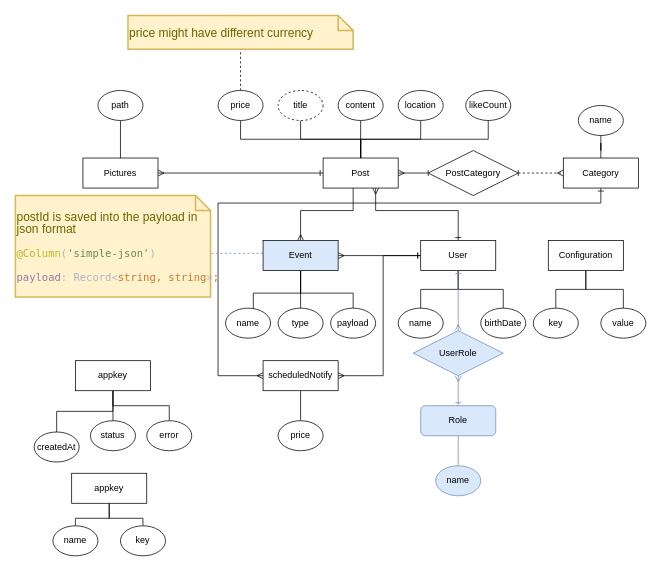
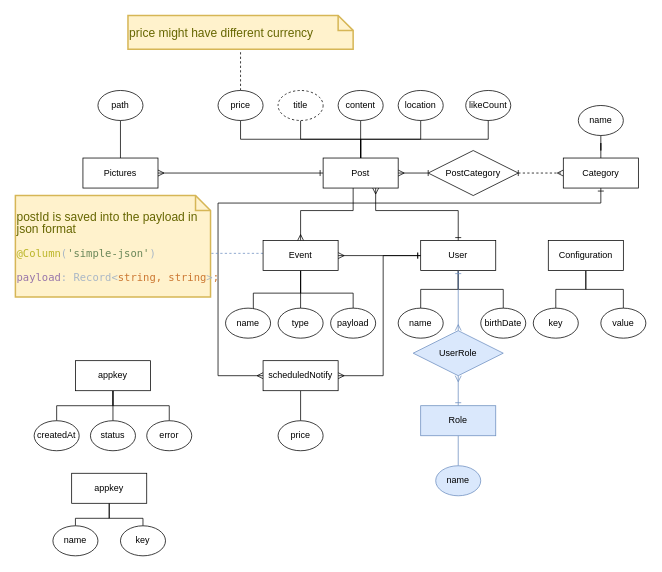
  <mxCell id="0" />
  <mxCell id="1" parent="0" />
  <mxCell id="2" style="edgeStyle=orthogonalEdgeStyle;rounded=0;orthogonalLoop=1;jettySize=auto;html=1;entryX=0;entryY=0.5;entryDx=0;entryDy=0;endArrow=baseDash;endFill=0;startArrow=ERmany;startFill=0;" parent="1" source="10" target="12" edge="1"><mxGeometry relative="1" as="geometry" /></mxCell>
  <mxCell id="3" style="edgeStyle=orthogonalEdgeStyle;rounded=0;orthogonalLoop=1;jettySize=auto;html=1;entryX=0.5;entryY=0;entryDx=0;entryDy=0;startArrow=ERmany;startFill=0;endArrow=ERone;endFill=0;" parent="1" source="10" target="20" edge="1"><mxGeometry relative="1" as="geometry"><Array as="points"><mxPoint x="500" y="280" /><mxPoint x="610" y="280" /></Array></mxGeometry></mxCell>
  <mxCell id="4" style="edgeStyle=orthogonalEdgeStyle;rounded=0;orthogonalLoop=1;jettySize=auto;html=1;entryX=1;entryY=0.5;entryDx=0;entryDy=0;startArrow=ERone;startFill=0;endArrow=ERmany;endFill=0;" parent="1" source="10" target="22" edge="1"><mxGeometry relative="1" as="geometry" /></mxCell>
  <mxCell id="5" style="edgeStyle=orthogonalEdgeStyle;rounded=0;orthogonalLoop=1;jettySize=auto;html=1;entryX=0.5;entryY=1;entryDx=0;entryDy=0;startArrow=none;startFill=0;endArrow=none;endFill=0;" parent="1" source="10" target="23" edge="1"><mxGeometry relative="1" as="geometry" /></mxCell>
  <mxCell id="6" style="edgeStyle=orthogonalEdgeStyle;rounded=0;orthogonalLoop=1;jettySize=auto;html=1;startArrow=none;startFill=0;endArrow=none;endFill=0;" parent="1" source="10" target="24" edge="1"><mxGeometry relative="1" as="geometry" /></mxCell>
  <mxCell id="7" style="edgeStyle=orthogonalEdgeStyle;rounded=0;orthogonalLoop=1;jettySize=auto;html=1;startArrow=none;startFill=0;endArrow=none;endFill=0;" parent="1" source="10" target="25" edge="1"><mxGeometry relative="1" as="geometry" /></mxCell>
  <mxCell id="8" style="edgeStyle=orthogonalEdgeStyle;rounded=0;orthogonalLoop=1;jettySize=auto;html=1;entryX=0.5;entryY=0;entryDx=0;entryDy=0;startArrow=none;startFill=0;endArrow=ERmany;endFill=0;" parent="1" source="10" target="35" edge="1"><mxGeometry relative="1" as="geometry"><Array as="points"><mxPoint x="470" y="280" /><mxPoint x="400" y="280" /></Array></mxGeometry></mxCell>
  <mxCell id="9" style="edgeStyle=orthogonalEdgeStyle;rounded=0;orthogonalLoop=1;jettySize=auto;html=1;entryX=0.5;entryY=1;entryDx=0;entryDy=0;startArrow=none;startFill=0;endArrow=none;endFill=0;strokeWidth=1;" parent="1" source="10" target="43" edge="1"><mxGeometry relative="1" as="geometry"><Array as="points"><mxPoint x="480" y="185" /><mxPoint x="320" y="185" /></Array></mxGeometry></mxCell>
  <mxCell id="10" value="Post" style="whiteSpace=wrap;html=1;align=center;" parent="1" vertex="1"><mxGeometry x="430" y="210" width="100" height="40" as="geometry" /></mxCell>
  <mxCell id="11" style="edgeStyle=orthogonalEdgeStyle;rounded=0;orthogonalLoop=1;jettySize=auto;html=1;entryX=0;entryY=0.5;entryDx=0;entryDy=0;startArrow=baseDash;startFill=0;endArrow=ERmany;endFill=0;dashed=1;" parent="1" source="12" target="15" edge="1"><mxGeometry relative="1" as="geometry" /></mxCell>
  <mxCell id="12" value="PostCategory" style="shape=rhombus;perimeter=rhombusPerimeter;whiteSpace=wrap;html=1;align=center;" parent="1" vertex="1"><mxGeometry x="570" y="200" width="120" height="60" as="geometry" /></mxCell>
  <mxCell id="13" style="edgeStyle=orthogonalEdgeStyle;rounded=0;orthogonalLoop=1;jettySize=auto;html=1;startArrow=none;startFill=0;endArrow=none;endFill=0;" parent="1" source="15" target="29" edge="1"><mxGeometry relative="1" as="geometry" /></mxCell>
  <mxCell id="14" style="edgeStyle=orthogonalEdgeStyle;rounded=0;orthogonalLoop=1;jettySize=auto;html=1;entryX=0;entryY=0.5;entryDx=0;entryDy=0;startArrow=ERone;startFill=0;endArrow=ERmany;endFill=0;" parent="1" source="15" target="51" edge="1"><mxGeometry relative="1" as="geometry"><Array as="points"><mxPoint x="800" y="270" /><mxPoint x="290" y="270" /><mxPoint x="290" y="500" /></Array></mxGeometry></mxCell>
  <mxCell id="15" value="Category" style="whiteSpace=wrap;html=1;align=center;" parent="1" vertex="1"><mxGeometry x="750" y="210" width="100" height="40" as="geometry" /></mxCell>
  <mxCell id="16" style="edgeStyle=orthogonalEdgeStyle;rounded=0;orthogonalLoop=1;jettySize=auto;html=1;startArrow=none;startFill=0;endArrow=none;endFill=0;" parent="1" source="20" target="26" edge="1"><mxGeometry relative="1" as="geometry" /></mxCell>
  <mxCell id="17" style="edgeStyle=orthogonalEdgeStyle;rounded=0;orthogonalLoop=1;jettySize=auto;html=1;startArrow=none;startFill=0;endArrow=none;endFill=0;" parent="1" source="20" target="27" edge="1"><mxGeometry relative="1" as="geometry" /></mxCell>
  <mxCell id="18" style="edgeStyle=orthogonalEdgeStyle;rounded=0;orthogonalLoop=1;jettySize=auto;html=1;entryX=1;entryY=0.5;entryDx=0;entryDy=0;startArrow=ERone;startFill=0;endArrow=ERmany;endFill=0;" parent="1" source="20" target="51" edge="1"><mxGeometry relative="1" as="geometry"><Array as="points"><mxPoint x="510" y="340" /><mxPoint x="510" y="500" /></Array></mxGeometry></mxCell>
  <mxCell id="19" style="edgeStyle=orthogonalEdgeStyle;rounded=0;orthogonalLoop=1;jettySize=auto;html=1;entryX=0.5;entryY=0;entryDx=0;entryDy=0;endArrow=ERone;endFill=0;startArrow=ERmany;startFill=0;fillColor=#dae8fc;strokeColor=#6c8ebf;" edge="1" parent="1" source="68" target="66"><mxGeometry relative="1" as="geometry" /></mxCell>
  <mxCell id="20" value="User" style="whiteSpace=wrap;html=1;align=center;" parent="1" vertex="1"><mxGeometry x="560" y="320" width="100" height="40" as="geometry" /></mxCell>
  <mxCell id="21" style="edgeStyle=orthogonalEdgeStyle;rounded=0;orthogonalLoop=1;jettySize=auto;html=1;entryX=0.5;entryY=1;entryDx=0;entryDy=0;startArrow=none;startFill=0;endArrow=none;endFill=0;" parent="1" source="22" target="28" edge="1"><mxGeometry relative="1" as="geometry" /></mxCell>
  <mxCell id="22" value="Pictures" style="whiteSpace=wrap;html=1;align=center;" parent="1" vertex="1"><mxGeometry x="110" y="210" width="100" height="40" as="geometry" /></mxCell>
  <mxCell id="23" value="title" style="ellipse;whiteSpace=wrap;html=1;align=center;dashed=1;" parent="1" vertex="1"><mxGeometry x="370" y="120" width="60" height="40" as="geometry" /></mxCell>
  <mxCell id="24" value="content" style="ellipse;whiteSpace=wrap;html=1;align=center;" parent="1" vertex="1"><mxGeometry x="450" y="120" width="60" height="40" as="geometry" /></mxCell>
  <mxCell id="25" value="location" style="ellipse;whiteSpace=wrap;html=1;align=center;" parent="1" vertex="1"><mxGeometry x="530" y="120" width="60" height="40" as="geometry" /></mxCell>
  <mxCell id="26" value="name" style="ellipse;whiteSpace=wrap;html=1;align=center;" parent="1" vertex="1"><mxGeometry x="530" y="410" width="60" height="40" as="geometry" /></mxCell>
  <mxCell id="27" value="birthDate" style="ellipse;whiteSpace=wrap;html=1;align=center;" parent="1" vertex="1"><mxGeometry x="640" y="410" width="60" height="40" as="geometry" /></mxCell>
  <mxCell id="28" value="path" style="ellipse;whiteSpace=wrap;html=1;align=center;" parent="1" vertex="1"><mxGeometry x="130" y="120" width="60" height="40" as="geometry" /></mxCell>
  <mxCell id="29" value="name" style="ellipse;whiteSpace=wrap;html=1;align=center;" parent="1" vertex="1"><mxGeometry x="770" y="140" width="60" height="40" as="geometry" /></mxCell>
  <mxCell id="30" style="edgeStyle=orthogonalEdgeStyle;rounded=0;orthogonalLoop=1;jettySize=auto;html=1;entryX=0.617;entryY=0.025;entryDx=0;entryDy=0;entryPerimeter=0;startArrow=none;startFill=0;endArrow=none;endFill=0;" parent="1" source="35" target="36" edge="1"><mxGeometry relative="1" as="geometry"><Array as="points"><mxPoint x="400" y="390" /><mxPoint x="337" y="390" /></Array></mxGeometry></mxCell>
  <mxCell id="31" style="edgeStyle=orthogonalEdgeStyle;rounded=0;orthogonalLoop=1;jettySize=auto;html=1;startArrow=none;startFill=0;endArrow=none;endFill=0;" parent="1" source="35" target="37" edge="1"><mxGeometry relative="1" as="geometry"><Array as="points"><mxPoint x="400" y="370" /><mxPoint x="400" y="370" /></Array></mxGeometry></mxCell>
  <mxCell id="32" style="edgeStyle=orthogonalEdgeStyle;rounded=0;orthogonalLoop=1;jettySize=auto;html=1;entryX=0.5;entryY=0;entryDx=0;entryDy=0;startArrow=none;startFill=0;endArrow=none;endFill=0;" parent="1" source="35" target="38" edge="1"><mxGeometry relative="1" as="geometry"><Array as="points"><mxPoint x="400" y="390" /><mxPoint x="470" y="390" /></Array></mxGeometry></mxCell>
  <mxCell id="33" style="edgeStyle=orthogonalEdgeStyle;rounded=0;orthogonalLoop=1;jettySize=auto;html=1;entryX=0.917;entryY=0.471;entryDx=0;entryDy=0;entryPerimeter=0;startArrow=none;startFill=0;endArrow=none;endFill=0;dashed=1;fillColor=#dae8fc;strokeColor=#6c8ebf;" parent="1" source="35" target="39" edge="1"><mxGeometry relative="1" as="geometry"><Array as="points"><mxPoint x="330" y="337" /><mxPoint x="330" y="337" /></Array></mxGeometry></mxCell>
  <mxCell id="34" style="edgeStyle=orthogonalEdgeStyle;rounded=0;orthogonalLoop=1;jettySize=auto;html=1;entryX=0;entryY=0.5;entryDx=0;entryDy=0;endArrow=ERone;endFill=0;startArrow=ERmany;startFill=0;strokeWidth=1;" parent="1" source="35" target="20" edge="1"><mxGeometry relative="1" as="geometry" /></mxCell>
- <mxCell id="35" value="Event" style="whiteSpace=wrap;html=1;align=center;fillColor=#dae8fc;" parent="1" vertex="1"><mxGeometry x="350" y="320" width="100" height="40" as="geometry" /></mxCell>
+ <mxCell id="35" value="Event" style="whiteSpace=wrap;html=1;align=center;" parent="1" vertex="1"><mxGeometry x="350" y="320" width="100" height="40" as="geometry" /></mxCell>
  <mxCell id="36" value="name" style="ellipse;whiteSpace=wrap;html=1;align=center;" parent="1" vertex="1"><mxGeometry x="300" y="410" width="60" height="40" as="geometry" /></mxCell>
  <mxCell id="37" value="type" style="ellipse;whiteSpace=wrap;html=1;align=center;" parent="1" vertex="1"><mxGeometry x="370" y="410" width="60" height="40" as="geometry" /></mxCell>
  <mxCell id="38" value="payload" style="ellipse;whiteSpace=wrap;html=1;align=center;" parent="1" vertex="1"><mxGeometry x="440" y="410" width="60" height="40" as="geometry" /></mxCell>
  <mxCell id="39" value="&lt;p style=&quot;line-height: 1 ; font-size: 16px&quot;&gt;postId is saved into the payload in json format&lt;br&gt;&lt;/p&gt;&lt;pre style=&quot;color: rgb(169 , 183 , 198) ; font-family: &amp;#34;jetbrains mono&amp;#34; , monospace ; font-size: 10.5pt&quot;&gt;&lt;span style=&quot;color: rgb(187 , 181 , 41)&quot;&gt;@Column&lt;/span&gt;(&lt;span style=&quot;color: rgb(106 , 135 , 89) ; line-height: 1&quot;&gt;'simple-json'&lt;/span&gt;)&lt;/pre&gt;&lt;pre style=&quot;color: rgb(169 , 183 , 198) ; font-family: &amp;#34;jetbrains mono&amp;#34; , monospace ; font-size: 10.5pt&quot;&gt;&lt;pre style=&quot;font-family: &amp;#34;jetbrains mono&amp;#34; , monospace ; font-size: 10.5pt&quot;&gt;&lt;span style=&quot;color: rgb(152 , 118 , 170) ; line-height: 1&quot;&gt;payload&lt;/span&gt;: Record&amp;lt;&lt;span style=&quot;color: rgb(204 , 120 , 50)&quot;&gt;string, string&lt;/span&gt;&amp;gt;&lt;span style=&quot;color: rgb(204 , 120 , 50)&quot;&gt;;&lt;/span&gt;&lt;/pre&gt;&lt;/pre&gt;&lt;p&gt;&lt;/p&gt;" style="shape=note;strokeWidth=2;fontSize=14;size=20;whiteSpace=wrap;html=1;fillColor=#fff2cc;strokeColor=#d6b656;fontColor=#666600;align=left;" parent="1" vertex="1"><mxGeometry x="20" y="260" width="260" height="135" as="geometry" /></mxCell>
  <mxCell id="40" value="likeCount" style="ellipse;whiteSpace=wrap;html=1;align=center;" parent="1" vertex="1"><mxGeometry x="620" y="120" width="60" height="40" as="geometry" /></mxCell>
  <mxCell id="41" style="edgeStyle=orthogonalEdgeStyle;rounded=0;orthogonalLoop=1;jettySize=auto;html=1;startArrow=none;startFill=0;endArrow=none;endFill=0;entryX=0.5;entryY=1;entryDx=0;entryDy=0;exitX=0.5;exitY=0;exitDx=0;exitDy=0;" parent="1" source="10" target="40" edge="1"><mxGeometry relative="1" as="geometry"><mxPoint x="490" y="220" as="sourcePoint" /><mxPoint x="570" y="170" as="targetPoint" /></mxGeometry></mxCell>
  <mxCell id="42" style="edgeStyle=orthogonalEdgeStyle;rounded=0;orthogonalLoop=1;jettySize=auto;html=1;entryX=0.5;entryY=1;entryDx=0;entryDy=0;entryPerimeter=0;startArrow=none;startFill=0;endArrow=none;endFill=0;strokeWidth=1;dashed=1;" parent="1" source="43" target="44" edge="1"><mxGeometry relative="1" as="geometry" /></mxCell>
  <mxCell id="43" value="price&lt;br&gt;" style="ellipse;whiteSpace=wrap;html=1;align=center;" parent="1" vertex="1"><mxGeometry x="290" y="120" width="60" height="40" as="geometry" /></mxCell>
  <mxCell id="44" value="&lt;p style=&quot;line-height: 1 ; font-size: 16px&quot;&gt;price might have different currency&lt;/p&gt;&lt;p&gt;&lt;/p&gt;" style="shape=note;strokeWidth=2;fontSize=14;size=20;whiteSpace=wrap;html=1;fillColor=#fff2cc;strokeColor=#d6b656;fontColor=#666600;align=left;" parent="1" vertex="1"><mxGeometry x="170" y="20" width="300" height="45" as="geometry" /></mxCell>
  <mxCell id="45" style="edgeStyle=orthogonalEdgeStyle;rounded=0;orthogonalLoop=1;jettySize=auto;html=1;entryX=0.5;entryY=0;entryDx=0;entryDy=0;startArrow=none;startFill=0;endArrow=none;endFill=0;strokeWidth=1;" parent="1" source="47" target="48" edge="1"><mxGeometry relative="1" as="geometry" /></mxCell>
  <mxCell id="46" style="edgeStyle=orthogonalEdgeStyle;rounded=0;orthogonalLoop=1;jettySize=auto;html=1;entryX=0.5;entryY=0;entryDx=0;entryDy=0;startArrow=none;startFill=0;endArrow=none;endFill=0;strokeWidth=1;" parent="1" source="47" target="49" edge="1"><mxGeometry relative="1" as="geometry" /></mxCell>
  <mxCell id="47" value="Configuration" style="whiteSpace=wrap;html=1;align=center;" parent="1" vertex="1"><mxGeometry x="730" y="320" width="100" height="40" as="geometry" /></mxCell>
  <mxCell id="48" value="key" style="ellipse;whiteSpace=wrap;html=1;align=center;" parent="1" vertex="1"><mxGeometry x="710" y="410" width="60" height="40" as="geometry" /></mxCell>
  <mxCell id="49" value="value" style="ellipse;whiteSpace=wrap;html=1;align=center;" parent="1" vertex="1"><mxGeometry x="800" y="410" width="60" height="40" as="geometry" /></mxCell>
  <mxCell id="50" style="edgeStyle=orthogonalEdgeStyle;rounded=0;orthogonalLoop=1;jettySize=auto;html=1;entryX=0.5;entryY=0;entryDx=0;entryDy=0;endArrow=none;endFill=0;startArrow=none;startFill=0;" parent="1" source="51" target="52" edge="1"><mxGeometry relative="1" as="geometry" /></mxCell>
  <mxCell id="51" value="scheduledNotify" style="whiteSpace=wrap;html=1;align=center;" parent="1" vertex="1"><mxGeometry x="350" y="480" width="100" height="40" as="geometry" /></mxCell>
  <mxCell id="52" value="price" style="ellipse;whiteSpace=wrap;html=1;align=center;" parent="1" vertex="1"><mxGeometry x="370" y="560" width="60" height="40" as="geometry" /></mxCell>
  <mxCell id="53" style="edgeStyle=orthogonalEdgeStyle;rounded=0;orthogonalLoop=1;jettySize=auto;html=1;startArrow=none;startFill=0;endArrow=none;endFill=0;" parent="1" source="55" target="56" edge="1"><mxGeometry relative="1" as="geometry" /></mxCell>
  <mxCell id="54" style="edgeStyle=orthogonalEdgeStyle;rounded=0;orthogonalLoop=1;jettySize=auto;html=1;entryX=0.5;entryY=0;entryDx=0;entryDy=0;startArrow=none;startFill=0;endArrow=none;endFill=0;" parent="1" source="55" target="57" edge="1"><mxGeometry relative="1" as="geometry" /></mxCell>
  <mxCell id="55" value="appkey" style="whiteSpace=wrap;html=1;align=center;" parent="1" vertex="1"><mxGeometry x="95" y="630" width="100" height="40" as="geometry" /></mxCell>
  <mxCell id="56" value="name" style="ellipse;whiteSpace=wrap;html=1;align=center;" parent="1" vertex="1"><mxGeometry x="70" y="700" width="60" height="40" as="geometry" /></mxCell>
  <mxCell id="57" value="key" style="ellipse;whiteSpace=wrap;html=1;align=center;" parent="1" vertex="1"><mxGeometry x="160" y="700" width="60" height="40" as="geometry" /></mxCell>
  <mxCell id="58" style="edgeStyle=orthogonalEdgeStyle;rounded=0;orthogonalLoop=1;jettySize=auto;html=1;entryX=0.5;entryY=0;entryDx=0;entryDy=0;startArrow=none;startFill=0;endArrow=none;endFill=0;" parent="1" source="61" target="64" edge="1"><mxGeometry relative="1" as="geometry" /></mxCell>
  <mxCell id="59" style="edgeStyle=orthogonalEdgeStyle;rounded=0;orthogonalLoop=1;jettySize=auto;html=1;entryX=0.5;entryY=0;entryDx=0;entryDy=0;startArrow=none;startFill=0;endArrow=none;endFill=0;" parent="1" source="61" target="62" edge="1"><mxGeometry relative="1" as="geometry" /></mxCell>
  <mxCell id="60" style="edgeStyle=orthogonalEdgeStyle;rounded=0;orthogonalLoop=1;jettySize=auto;html=1;entryX=0.5;entryY=0;entryDx=0;entryDy=0;startArrow=none;startFill=0;endArrow=none;endFill=0;" parent="1" source="61" target="63" edge="1"><mxGeometry relative="1" as="geometry" /></mxCell>
  <mxCell id="61" value="appkey" style="whiteSpace=wrap;html=1;align=center;" parent="1" vertex="1"><mxGeometry x="100" y="480" width="100" height="40" as="geometry" /></mxCell>
  <mxCell id="62" value="status" style="ellipse;whiteSpace=wrap;html=1;align=center;" parent="1" vertex="1"><mxGeometry x="120" y="560" width="60" height="40" as="geometry" /></mxCell>
  <mxCell id="63" value="error" style="ellipse;whiteSpace=wrap;html=1;align=center;" parent="1" vertex="1"><mxGeometry x="195" y="560" width="60" height="40" as="geometry" /></mxCell>
- <mxCell id="64" value="createdAt" style="ellipse;whiteSpace=wrap;html=1;align=center;" parent="1" vertex="1"><mxGeometry x="45" y="575" width="60" height="40" as="geometry" /></mxCell>
+ <mxCell id="64" value="createdAt" style="ellipse;whiteSpace=wrap;html=1;align=center;" parent="1" vertex="1"><mxGeometry x="45" y="560" width="60" height="40" as="geometry" /></mxCell>
  <mxCell id="65" style="edgeStyle=orthogonalEdgeStyle;rounded=0;orthogonalLoop=1;jettySize=auto;html=1;startArrow=none;startFill=0;endArrow=none;endFill=0;fillColor=#dae8fc;strokeColor=#6c8ebf;" edge="1" parent="1" source="66" target="67"><mxGeometry relative="1" as="geometry" /></mxCell>
- <mxCell id="66" value="Role" style="whiteSpace=wrap;html=1;align=center;fillColor=#dae8fc;strokeColor=#6c8ebf;rounded=1;" vertex="1" parent="1"><mxGeometry x="560" y="540" width="100" height="40" as="geometry" /></mxCell>
+ <mxCell id="66" value="Role" style="whiteSpace=wrap;html=1;align=center;fillColor=#dae8fc;strokeColor=#6c8ebf;" vertex="1" parent="1"><mxGeometry x="560" y="540" width="100" height="40" as="geometry" /></mxCell>
  <mxCell id="67" value="name" style="ellipse;whiteSpace=wrap;html=1;align=center;fillColor=#dae8fc;strokeColor=#6c8ebf;" vertex="1" parent="1"><mxGeometry x="580" y="620" width="60" height="40" as="geometry" /></mxCell>
  <mxCell id="68" value="UserRole" style="shape=rhombus;perimeter=rhombusPerimeter;whiteSpace=wrap;html=1;align=center;fillColor=#dae8fc;strokeColor=#6c8ebf;" vertex="1" parent="1"><mxGeometry x="550" y="440" width="120" height="60" as="geometry" /></mxCell>
  <mxCell id="69" value="" style="edgeStyle=orthogonalEdgeStyle;rounded=0;orthogonalLoop=1;jettySize=auto;html=1;entryX=0.5;entryY=0;entryDx=0;entryDy=0;endArrow=ERmany;endFill=0;startArrow=ERone;startFill=0;fillColor=#dae8fc;strokeColor=#6c8ebf;" edge="1" parent="1" source="20" target="68"><mxGeometry relative="1" as="geometry"><mxPoint x="610" y="360" as="sourcePoint" /><mxPoint x="610" y="480" as="targetPoint" /></mxGeometry></mxCell>
